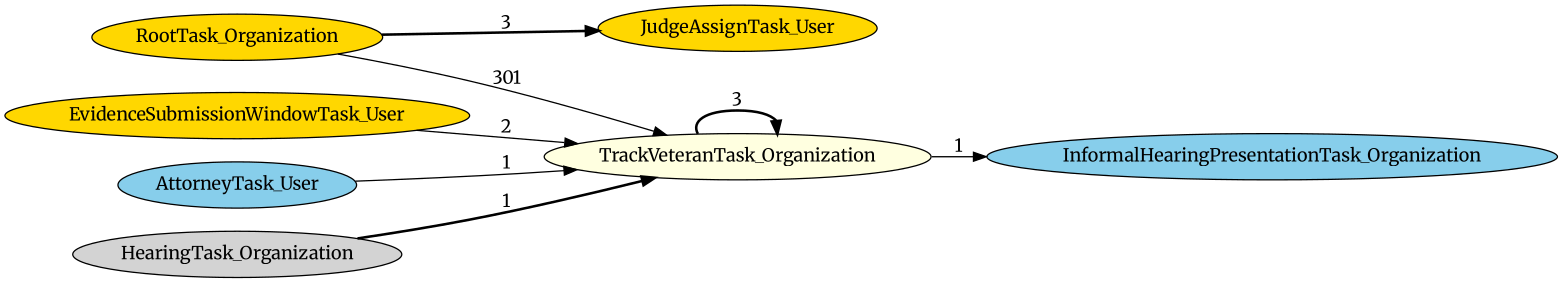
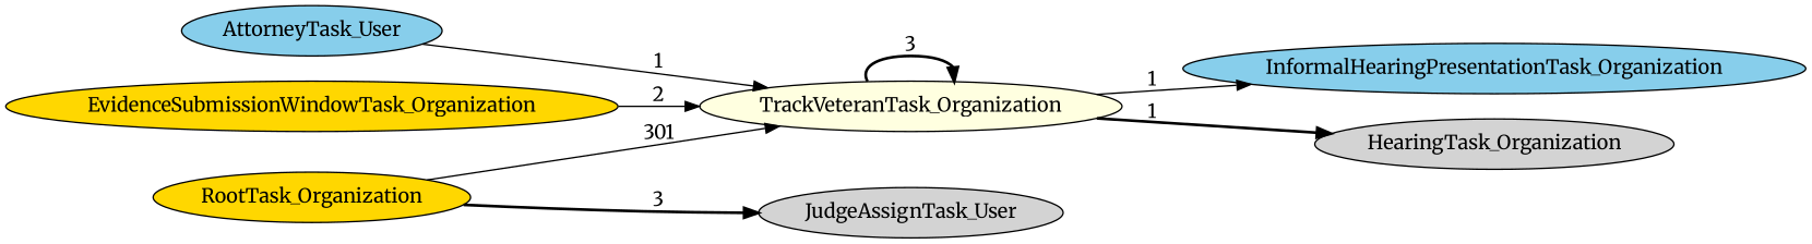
  digraph {
    fontname=Merriweather
    rankdir=LR
    node [fillcolor=skyblue fontname=Merriweather style=filled]
    edge [fontname=Merriweather style=solid]
    TrackVeteranTask_Organization [fillcolor=lightyellow]
    InformalHearingPresentationTask_Organization
-   JudgeAssignTask_User [fillcolor=gold]
-   EvidenceSubmissionWindowTask_Organization [fillcolor=gold label=EvidenceSubmissionWindowTask_User]
+   JudgeAssignTask_User [fillcolor=lightgrey]
+   EvidenceSubmissionWindowTask_Organization [fillcolor=gold]
    RootTask_Organization [fillcolor=gold]
    HearingTask_Organization [fillcolor=lightgrey]
    AttorneyTask_User
    TrackVeteranTask_Organization -> TrackVeteranTask_Organization [label=3 style=bold]
    TrackVeteranTask_Organization -> InformalHearingPresentationTask_Organization [label=1]
    EvidenceSubmissionWindowTask_Organization -> TrackVeteranTask_Organization [label=2]
    RootTask_Organization -> TrackVeteranTask_Organization [label=301]
    RootTask_Organization -> JudgeAssignTask_User [label=3 style=bold]
-   HearingTask_Organization -> TrackVeteranTask_Organization [label=1 style=bold]
+   TrackVeteranTask_Organization -> HearingTask_Organization [label=1 style=bold]
    AttorneyTask_User -> TrackVeteranTask_Organization [label=1]
  }
